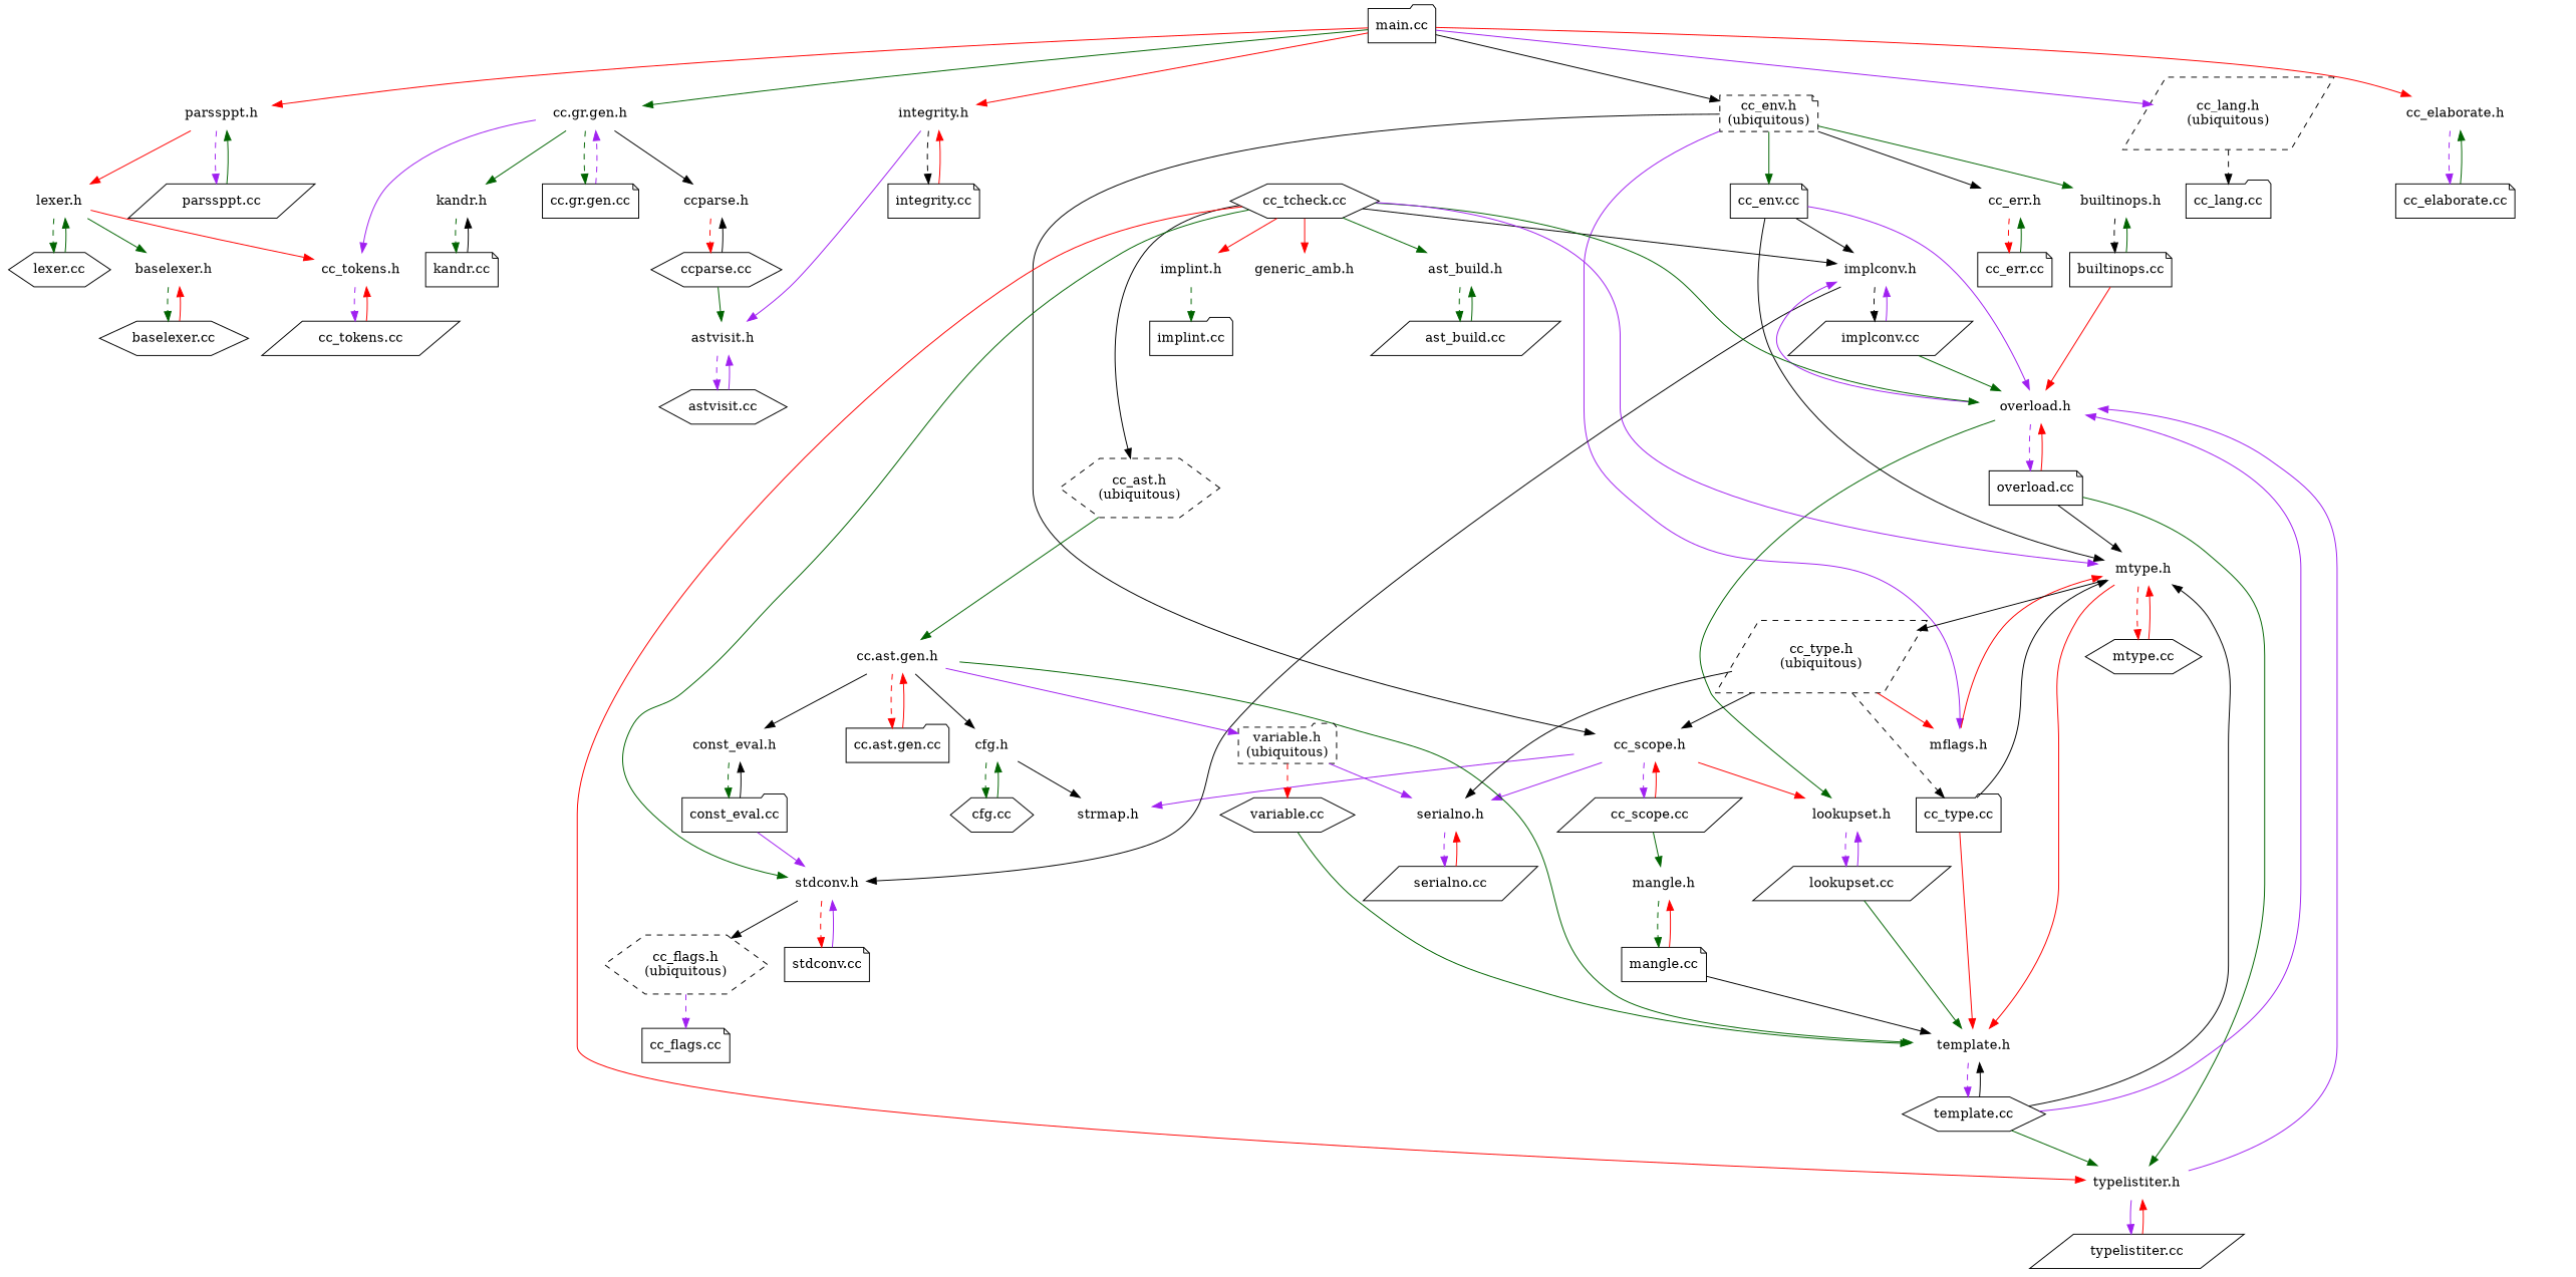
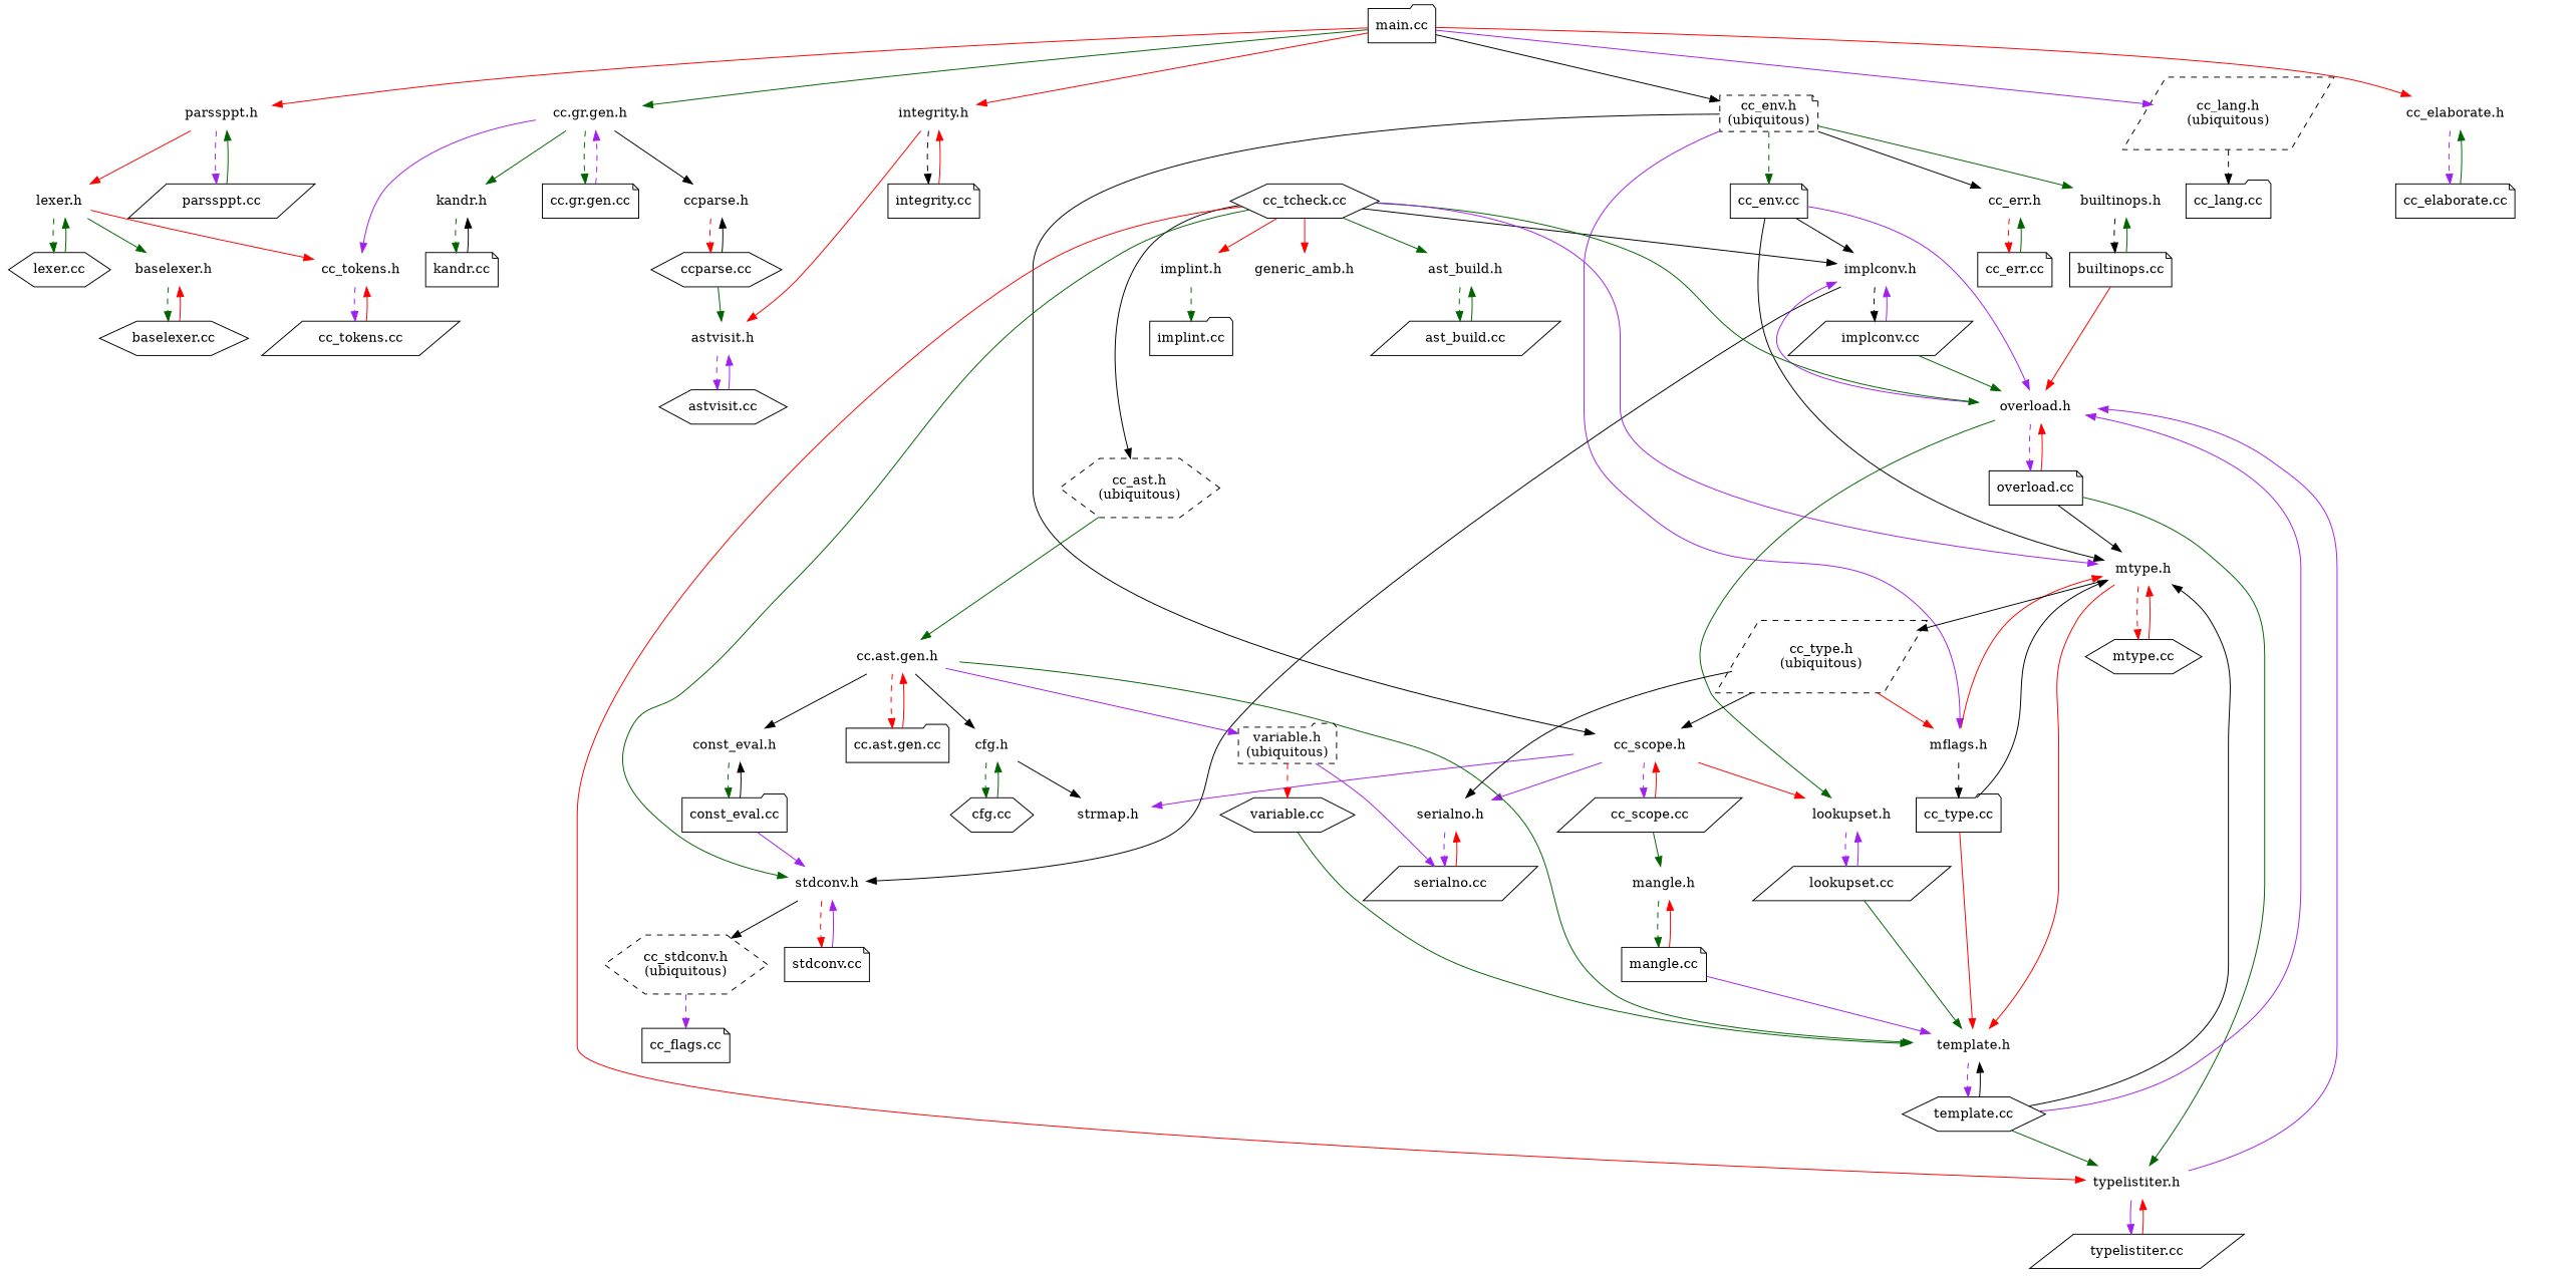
  digraph {
    node [shape=note]
    edge [color=darkgreen]
    "parssppt.h" [color=white shape=hexagon]
    "parssppt.cc" [shape=parallelogram]
    "lexer.h" [color=white]
    "main.cc" [shape=folder]
    n5 [label="cc_env.h\n(ubiquitous)" style=dashed]
    n6 [label="cc_lang.h\n(ubiquitous)" shape=parallelogram style=dashed]
    "cc.gr.gen.h" [color=white shape=hexagon]
    "cc_elaborate.h" [color=white shape=parallelogram]
    "integrity.h" [color=white shape=folder]
    "cc_env.cc"
    "cc_scope.h" [color=white shape=parallelogram]
    "cc_err.h" [color=white]
    "builtinops.h" [color=white shape=folder]
    "mflags.h" [color=white]
    "cc_lang.cc" [shape=folder]
    "cc.gr.gen.cc"
    "cc_tokens.h" [color=white]
    "ccparse.h" [color=white shape=hexagon]
    "kandr.h" [color=white shape=parallelogram]
    "cc_elaborate.cc"
    "integrity.cc"
    "astvisit.h" [color=white shape=parallelogram]
    "lexer.cc" [shape=hexagon]
    "baselexer.h" [color=white shape=folder]
    "implconv.h" [color=white]
    "overload.h" [color=white shape=hexagon]
    "mtype.h" [color=white shape=hexagon]
    "lookupset.h" [color=white shape=folder]
    "cc_scope.cc" [shape=parallelogram]
    "serialno.h" [color=white]
    "strmap.h" [color=white shape=hexagon]
    "cc_err.cc"
    "builtinops.cc"
    "cc_tokens.cc" [shape=parallelogram]
    "ccparse.cc" [shape=hexagon]
    "kandr.cc"
    "astvisit.cc" [shape=hexagon]
    n38 [label="cc_ast.h\n(ubiquitous)" shape=hexagon style=dashed]
    "cc.ast.gen.h" [color=white shape=hexagon]
    "cc_tcheck.cc" [shape=hexagon]
    "stdconv.h" [color=white shape=folder]
    "generic_amb.h" [color=white]
    "implint.h" [color=white shape=folder]
    "ast_build.h" [color=white shape=parallelogram]
    "typelistiter.h" [color=white shape=folder]
    "stdconv.cc"
-   n47 [label="cc_flags.h\n(ubiquitous)" shape=hexagon style=dashed]
+   n47 [label="cc_stdconv.h\n(ubiquitous)" shape=hexagon style=dashed]
    "implconv.cc" [shape=parallelogram]
    "overload.cc"
    "implint.cc" [shape=folder]
    "ast_build.cc" [shape=parallelogram]
    "typelistiter.cc" [shape=parallelogram]
    "mtype.cc" [shape=hexagon]
    n54 [label="cc_type.h\n(ubiquitous)" shape=parallelogram style=dashed]
    "template.h" [color=white shape=hexagon]
    "cc.ast.gen.cc" [shape=folder]
    n57 [label="variable.h\n(ubiquitous)" shape=folder style=dashed]
    "const_eval.h" [color=white shape=parallelogram]
    "cfg.h" [color=white]
    "cc_flags.cc"
    "lookupset.cc" [shape=parallelogram]
    "cc_type.cc" [shape=folder]
    "template.cc" [shape=hexagon]
    "baselexer.cc" [shape=hexagon]
    "mangle.h" [color=white shape=parallelogram]
    "serialno.cc" [shape=parallelogram]
    "variable.cc" [shape=hexagon]
    "const_eval.cc" [shape=folder]
    "cfg.cc" [shape=hexagon]
    "mangle.cc"
    "parssppt.h" -> "parssppt.cc" [color=purple style=dashed weight=10]
    "parssppt.h" -> "lexer.h" [color=red]
    "parssppt.cc" -> "parssppt.h" [weight=10]
    "lexer.h" -> "cc_tokens.h" [color=red]
    "lexer.h" -> "lexer.cc" [style=dashed weight=10]
    "lexer.h" -> "baselexer.h"
    "main.cc" -> "parssppt.h" [color=red]
    "main.cc" -> n5 [color=black]
    "main.cc" -> n6 [color=purple]
    "main.cc" -> "cc.gr.gen.h"
    "main.cc" -> "cc_elaborate.h" [color=red]
    "main.cc" -> "integrity.h" [color=red]
-   n5 -> "cc_env.cc" [style=solid weight=10]
+   n5 -> "cc_env.cc" [style=dashed weight=10]
    n5 -> "cc_scope.h" [color=black]
    n5 -> "cc_err.h" [color=black]
    n5 -> "builtinops.h"
    n5 -> "mflags.h" [color=purple]
    n6 -> "cc_lang.cc" [color=black style=dashed weight=10]
    "cc.gr.gen.h" -> "cc.gr.gen.cc" [style=dashed weight=10]
    "cc.gr.gen.h" -> "cc_tokens.h" [color=purple]
    "cc.gr.gen.h" -> "ccparse.h" [color=black]
    "cc.gr.gen.h" -> "kandr.h"
    "cc_elaborate.h" -> "cc_elaborate.cc" [color=purple style=dashed weight=10]
    "integrity.h" -> "integrity.cc" [color=black style=dashed weight=10]
-   "integrity.h" -> "astvisit.h" [color=purple]
+   "integrity.h" -> "astvisit.h" [color=red]
    "cc_env.cc" -> "implconv.h" [color=black]
    "cc_env.cc" -> "overload.h" [color=purple]
    "cc_env.cc" -> "mtype.h" [color=black]
    "cc_scope.h" -> "lookupset.h" [color=red]
    "cc_scope.h" -> "cc_scope.cc" [color=purple style=dashed weight=10]
    "cc_scope.h" -> "serialno.h" [color=purple]
    "cc_scope.h" -> "strmap.h" [color=purple]
    "cc_err.h" -> "cc_err.cc" [color=red style=dashed weight=10]
    "builtinops.h" -> "builtinops.cc" [color=black style=dashed weight=10]
    "mflags.h" -> "mtype.h" [color=red]
    "cc.gr.gen.cc" -> "cc.gr.gen.h" [color=purple style=dashed weight=10]
    "cc_tokens.h" -> "cc_tokens.cc" [color=purple style=dashed weight=10]
    "ccparse.h" -> "ccparse.cc" [color=red style=dashed weight=10]
    "kandr.h" -> "kandr.cc" [style=dashed weight=10]
    "cc_elaborate.cc" -> "cc_elaborate.h" [weight=10]
    "integrity.cc" -> "integrity.h" [color=red weight=10]
    "astvisit.h" -> "astvisit.cc" [color=purple style=dashed weight=10]
    "lexer.cc" -> "lexer.h" [weight=10]
    "baselexer.h" -> "baselexer.cc" [style=dashed weight=10]
    "implconv.h" -> "stdconv.h" [color=black]
    "implconv.h" -> "implconv.cc" [color=black style=dashed weight=10]
    "overload.h" -> "implconv.h" [color=purple]
    "overload.h" -> "lookupset.h"
    "overload.h" -> "overload.cc" [color=purple style=dashed weight=10]
    "mtype.h" -> "mtype.cc" [color=red style=dashed weight=10]
    "mtype.h" -> n54 [color=black]
    "mtype.h" -> "template.h" [color=red]
    "lookupset.h" -> "lookupset.cc" [color=purple style=dashed weight=10]
    "cc_scope.cc" -> "cc_scope.h" [color=red weight=10]
    "cc_scope.cc" -> "mangle.h"
    "serialno.h" -> "serialno.cc" [color=purple style=dashed weight=10]
    "cc_err.cc" -> "cc_err.h" [weight=10]
    "builtinops.cc" -> "builtinops.h" [weight=10]
    "builtinops.cc" -> "overload.h" [color=red]
    "cc_tokens.cc" -> "cc_tokens.h" [color=red weight=10]
    "ccparse.cc" -> "ccparse.h" [color=black weight=10]
    "ccparse.cc" -> "astvisit.h"
    "kandr.cc" -> "kandr.h" [color=black weight=10]
    "astvisit.cc" -> "astvisit.h" [color=purple weight=10]
    n38 -> "cc.ast.gen.h"
    "cc.ast.gen.h" -> "template.h"
    "cc.ast.gen.h" -> "cc.ast.gen.cc" [color=red style=dashed weight=10]
    "cc.ast.gen.h" -> n57 [color=purple]
    "cc.ast.gen.h" -> "const_eval.h" [color=black]
    "cc.ast.gen.h" -> "cfg.h" [color=black]
    "cc_tcheck.cc" -> "implconv.h" [color=black]
    "cc_tcheck.cc" -> "overload.h"
    "cc_tcheck.cc" -> "mtype.h" [color=purple]
    "cc_tcheck.cc" -> n38 [color=black]
    "cc_tcheck.cc" -> "stdconv.h"
    "cc_tcheck.cc" -> "generic_amb.h" [color=red]
    "cc_tcheck.cc" -> "implint.h" [color=red]
    "cc_tcheck.cc" -> "ast_build.h"
    "cc_tcheck.cc" -> "typelistiter.h" [color=red]
    "stdconv.h" -> "stdconv.cc" [color=red style=dashed weight=10]
    "stdconv.h" -> n47 [color=black]
    "implint.h" -> "implint.cc" [style=dashed weight=10]
    "ast_build.h" -> "ast_build.cc" [style=dashed weight=10]
    "typelistiter.h" -> "overload.h" [color=purple]
    "typelistiter.h" -> "typelistiter.cc" [color=purple style=solid weight=10]
    "stdconv.cc" -> "stdconv.h" [color=purple weight=10]
    n47 -> "cc_flags.cc" [color=purple style=dashed weight=10]
    "implconv.cc" -> "implconv.h" [color=purple weight=10]
    "implconv.cc" -> "overload.h"
    "overload.cc" -> "overload.h" [color=red weight=10]
    "overload.cc" -> "mtype.h" [color=black]
    "overload.cc" -> "typelistiter.h"
    "ast_build.cc" -> "ast_build.h" [weight=10]
    "typelistiter.cc" -> "typelistiter.h" [color=red weight=10]
    "mtype.cc" -> "mtype.h" [color=red weight=10]
    n54 -> "cc_scope.h" [color=black]
    n54 -> "mflags.h" [color=red]
    n54 -> "serialno.h" [color=black]
-   n54 -> "cc_type.cc" [color=black style=dashed weight=10]
+   "mflags.h" -> "cc_type.cc" [color=black style=dashed weight=10]
    "template.h" -> "template.cc" [color=purple style=dashed weight=10]
    "cc.ast.gen.cc" -> "cc.ast.gen.h" [color=red weight=10]
-   n57 -> "serialno.h" [color=purple]
+   n57 -> "serialno.cc" [color=purple]
    n57 -> "variable.cc" [color=red style=dashed weight=10]
    "const_eval.h" -> "const_eval.cc" [style=dashed weight=10]
    "cfg.h" -> "strmap.h" [color=black]
    "cfg.h" -> "cfg.cc" [style=dashed weight=10]
    "lookupset.cc" -> "lookupset.h" [color=purple weight=10]
    "lookupset.cc" -> "template.h"
    "cc_type.cc" -> "mtype.h" [color=black]
    "cc_type.cc" -> "template.h" [color=red]
    "template.cc" -> "overload.h" [color=purple]
    "template.cc" -> "mtype.h" [color=black]
    "template.cc" -> "typelistiter.h"
    "template.cc" -> "template.h" [color=black weight=10]
    "baselexer.cc" -> "baselexer.h" [color=red weight=10]
    "mangle.h" -> "mangle.cc" [style=dashed weight=10]
    "serialno.cc" -> "serialno.h" [color=red weight=10]
    "variable.cc" -> "template.h"
    "const_eval.cc" -> "stdconv.h" [color=purple]
    "const_eval.cc" -> "const_eval.h" [color=black weight=10]
    "cfg.cc" -> "cfg.h" [weight=10]
-   "mangle.cc" -> "template.h" [color=black]
+   "mangle.cc" -> "template.h" [color=purple]
    "mangle.cc" -> "mangle.h" [color=red weight=10]
  }
